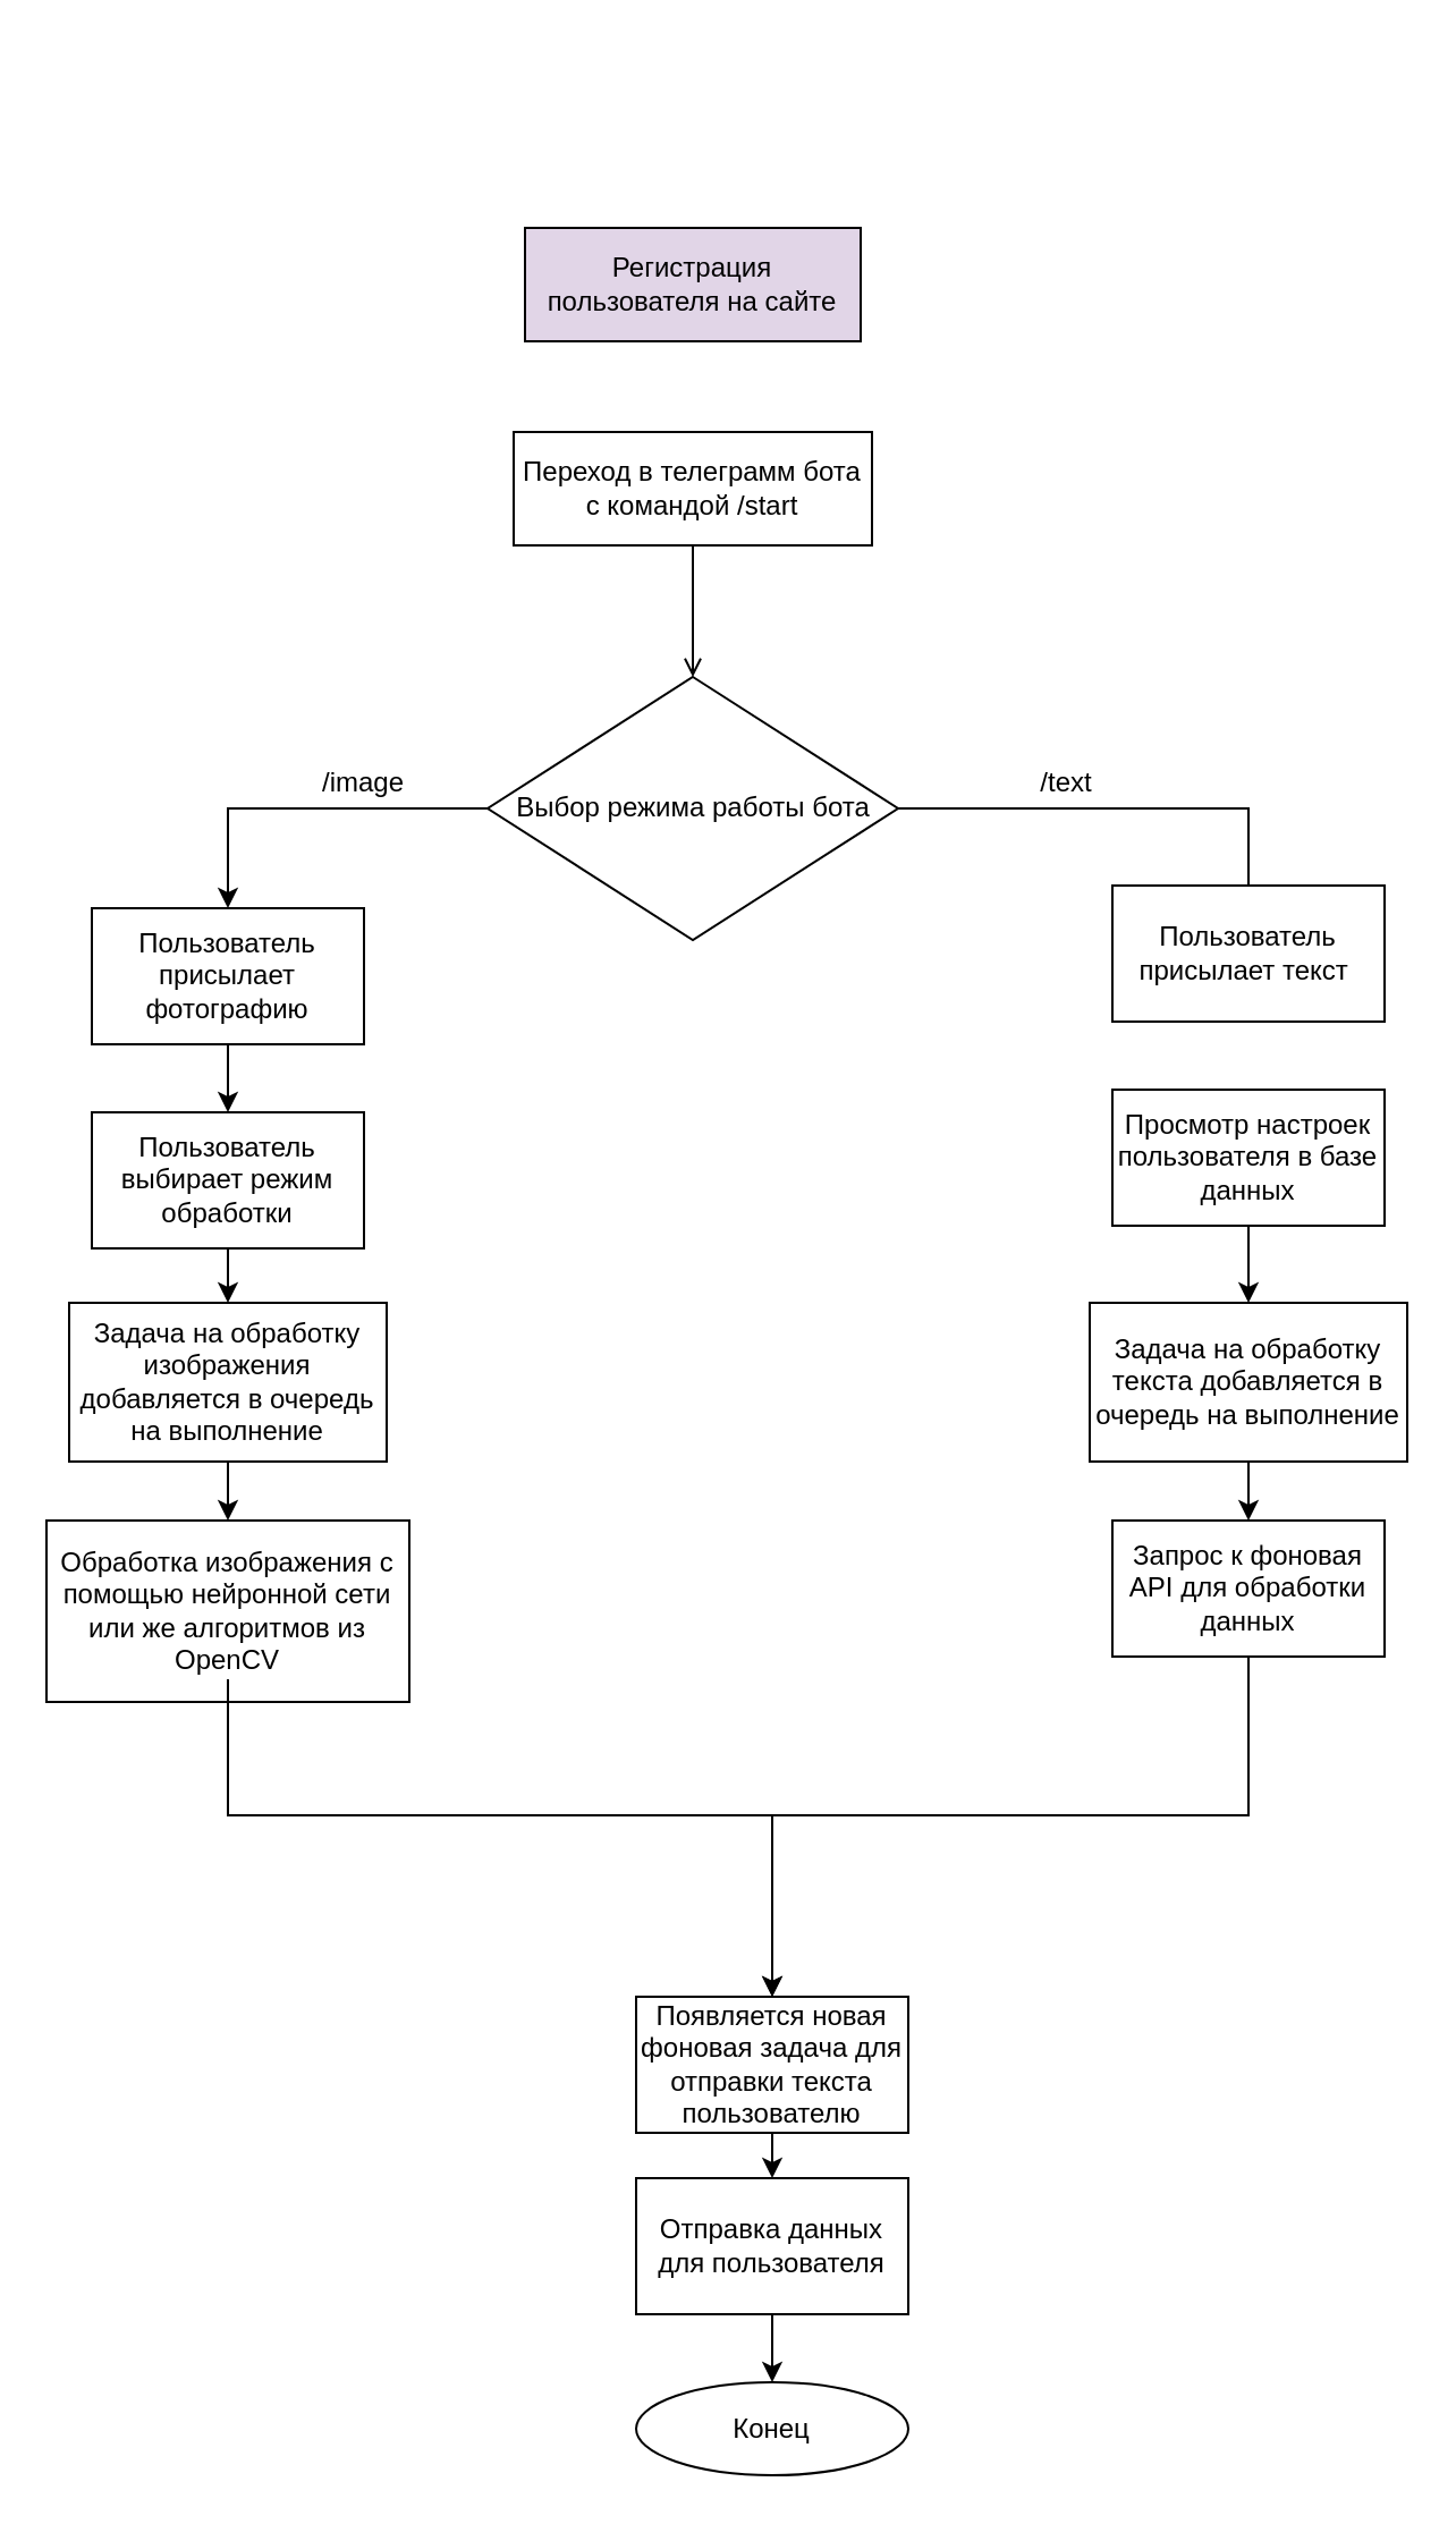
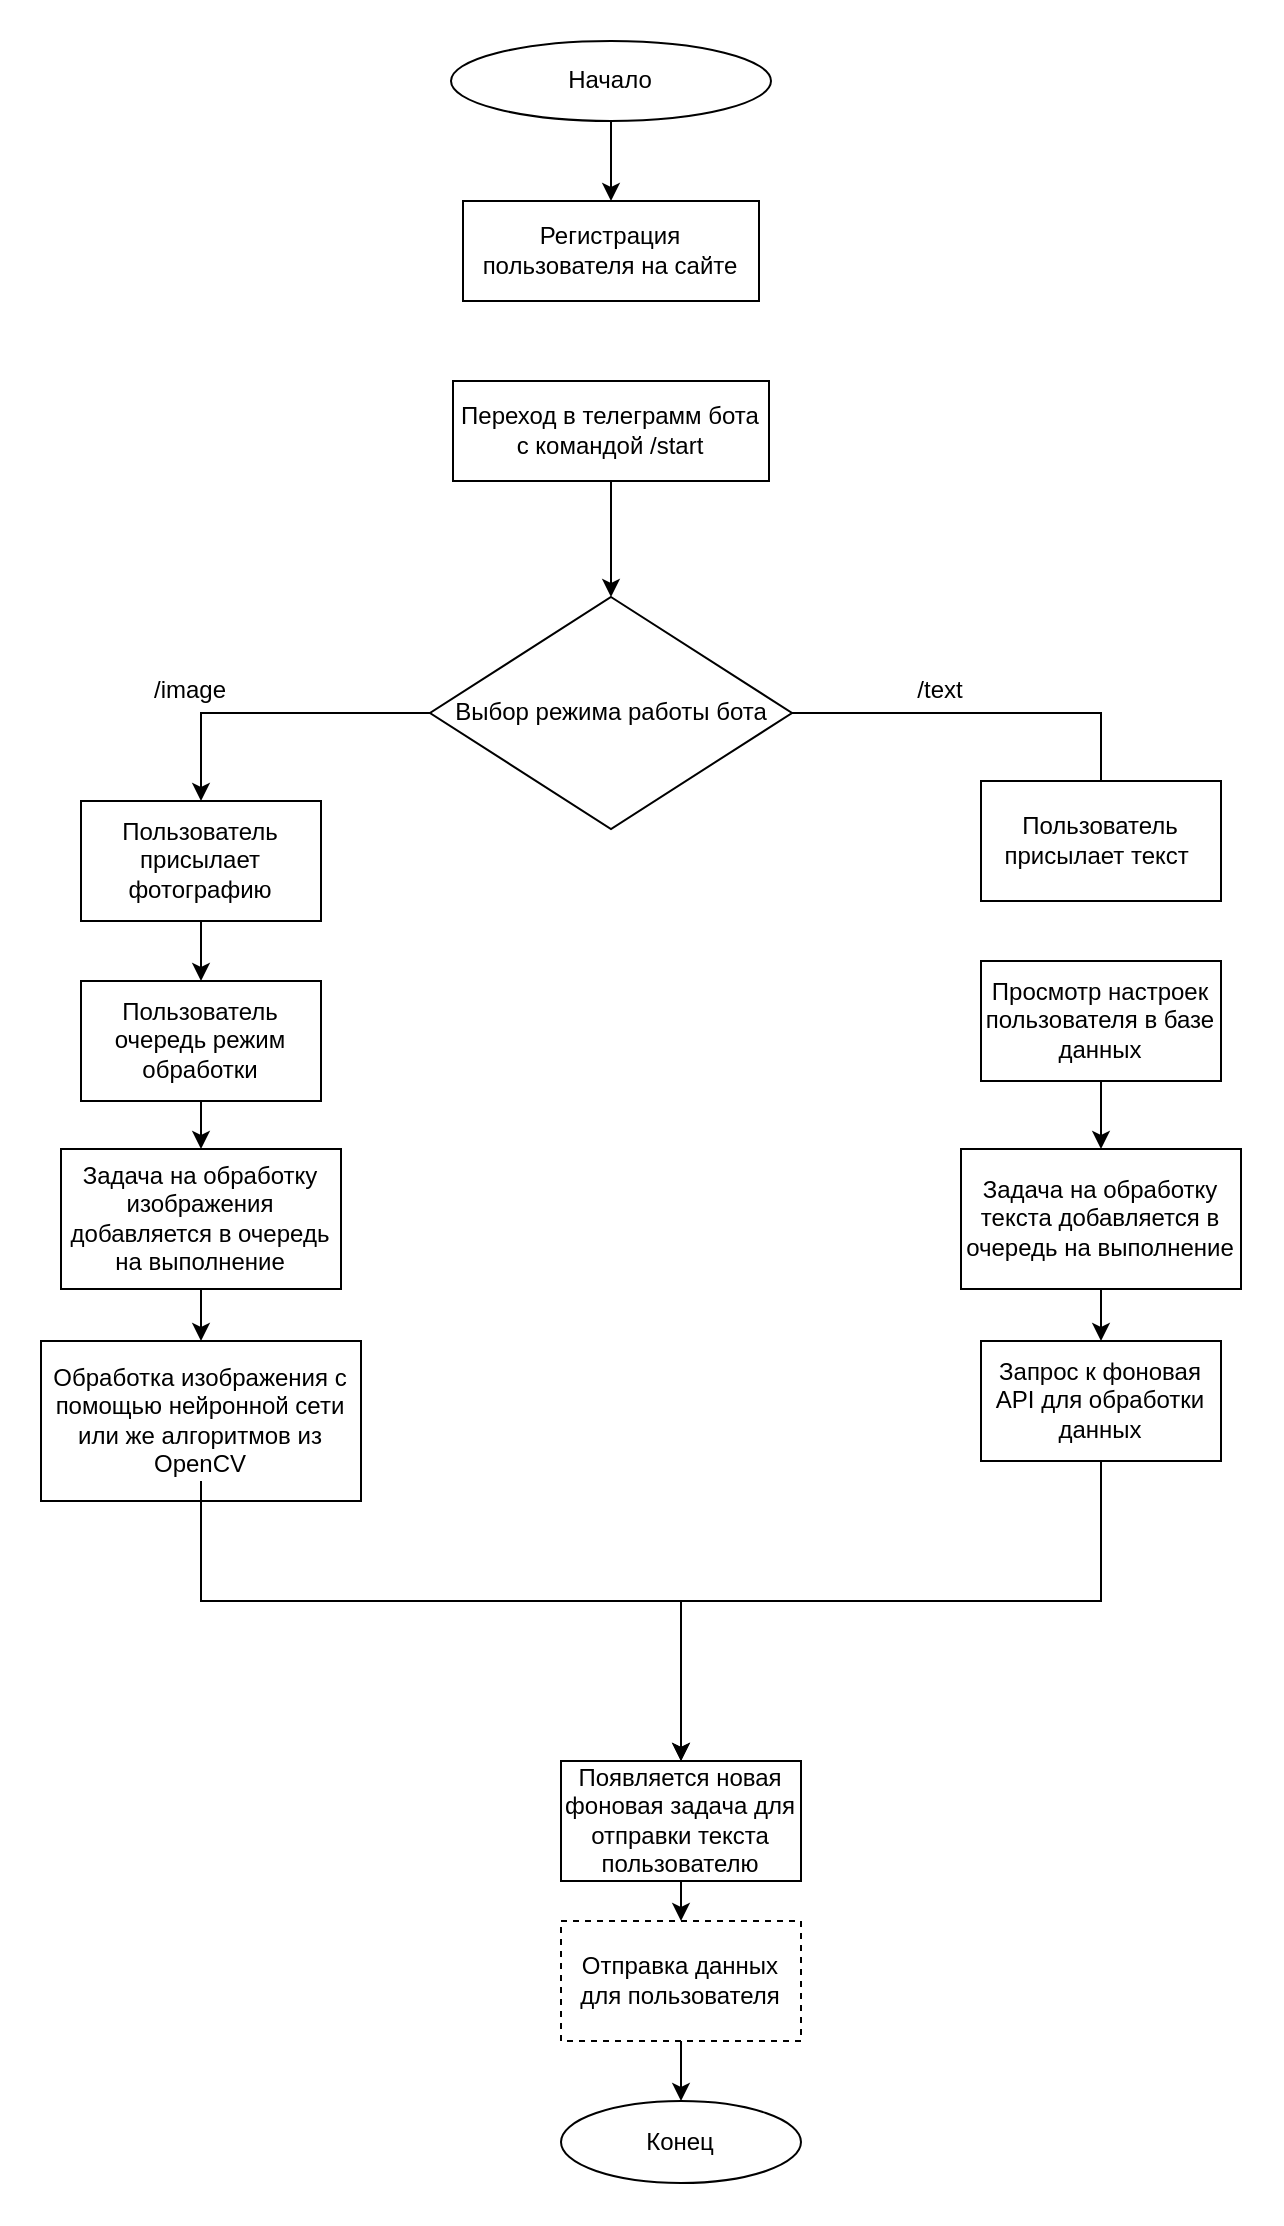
  <mxCell id="0" />
  <mxCell id="1" parent="0" />
- <mxCell id="3" value="Регистрация пользователя на сайте" style="rounded=0;whiteSpace=wrap;html=1;fillColor=#e1d5e7;" vertex="1" parent="1"><mxGeometry x="231" y="100" width="148" height="50" as="geometry" /></mxCell>
+ <mxCell id="2" value="Начало" style="ellipse;whiteSpace=wrap;html=1;" vertex="1" parent="1"><mxGeometry x="225" y="20" width="160" height="40" as="geometry" /></mxCell>
+ <mxCell id="3" value="Регистрация пользователя на сайте" style="rounded=0;whiteSpace=wrap;html=1;" vertex="1" parent="1"><mxGeometry x="231" y="100" width="148" height="50" as="geometry" /></mxCell>
+ <mxCell id="4" value="" style="endArrow=classic;html=1;rounded=0;exitX=0.5;exitY=1;exitDx=0;exitDy=0;entryX=0.5;entryY=0;entryDx=0;entryDy=0;" edge="1" parent="1" source="2" target="3"><mxGeometry width="50" height="50" relative="1" as="geometry"><mxPoint x="280" y="370" as="sourcePoint" /><mxPoint x="330" y="320" as="targetPoint" /></mxGeometry></mxCell>
  <mxCell id="5" value="Переход в телеграмм бота с командой /start" style="rounded=0;whiteSpace=wrap;html=1;" vertex="1" parent="1"><mxGeometry x="226" y="190" width="158" height="50" as="geometry" /></mxCell>
  <mxCell id="6" value="Выбор режима работы бота" style="rhombus;whiteSpace=wrap;html=1;" vertex="1" parent="1"><mxGeometry x="214.5" y="298" width="181" height="116" as="geometry" /></mxCell>
- <mxCell id="7" value="" style="endArrow=open;html=1;rounded=0;exitX=0.5;exitY=1;exitDx=0;exitDy=0;entryX=0.5;entryY=0;entryDx=0;entryDy=0;" edge="1" parent="1" source="5" target="6"><mxGeometry width="50" height="50" relative="1" as="geometry"><mxPoint x="306" y="380" as="sourcePoint" /><mxPoint x="360" y="420" as="targetPoint" /></mxGeometry></mxCell>
+ <mxCell id="7" value="" style="endArrow=classic;html=1;rounded=0;exitX=0.5;exitY=1;exitDx=0;exitDy=0;entryX=0.5;entryY=0;entryDx=0;entryDy=0;" edge="1" parent="1" source="5" target="6"><mxGeometry width="50" height="50" relative="1" as="geometry"><mxPoint x="306" y="380" as="sourcePoint" /><mxPoint x="360" y="420" as="targetPoint" /></mxGeometry></mxCell>
  <mxCell id="8" value="Пользователь присылает фотографию" style="rounded=0;whiteSpace=wrap;html=1;" vertex="1" parent="1"><mxGeometry x="40" y="400" width="120" height="60" as="geometry" /></mxCell>
  <mxCell id="9" value="" style="endArrow=classic;html=1;rounded=0;entryX=0.5;entryY=0;entryDx=0;entryDy=0;exitX=0;exitY=0.5;exitDx=0;exitDy=0;" edge="1" parent="1" source="6" target="8"><mxGeometry width="50" height="50" relative="1" as="geometry"><mxPoint x="75" y="444" as="sourcePoint" /><mxPoint x="125" y="394" as="targetPoint" /><Array as="points"><mxPoint x="100" y="356" /></Array></mxGeometry></mxCell>
- <mxCell id="10" value="/image" style="text;html=1;align=center;verticalAlign=middle;whiteSpace=wrap;rounded=0;" vertex="1" parent="1"><mxGeometry x="130" y="330" width="60" height="30" as="geometry" /></mxCell>
+ <mxCell id="10" value="/image" style="text;html=1;align=center;verticalAlign=middle;whiteSpace=wrap;rounded=0;" vertex="1" parent="1"><mxGeometry x="65" y="330" width="60" height="30" as="geometry" /></mxCell>
  <mxCell id="11" value="" style="endArrow=classic;html=1;rounded=0;exitX=1;exitY=0.5;exitDx=0;exitDy=0;entryX=0.5;entryY=0;entryDx=0;entryDy=0;" edge="1" parent="1" source="6" target="12"><mxGeometry width="50" height="50" relative="1" as="geometry"><mxPoint x="500" y="414" as="sourcePoint" /><mxPoint x="550" y="484" as="targetPoint" /><Array as="points"><mxPoint x="550" y="356" /><mxPoint x="550" y="444" /></Array></mxGeometry></mxCell>
  <mxCell id="12" value="Пользователь присылает текст&amp;nbsp;" style="rounded=0;whiteSpace=wrap;html=1;" vertex="1" parent="1"><mxGeometry x="490" y="390" width="120" height="60" as="geometry" /></mxCell>
  <mxCell id="13" value="/text" style="text;html=1;align=center;verticalAlign=middle;whiteSpace=wrap;rounded=0;" vertex="1" parent="1"><mxGeometry x="440" y="330" width="60" height="30" as="geometry" /></mxCell>
  <mxCell id="14" value="" style="endArrow=classic;html=1;rounded=0;exitX=0.5;exitY=1;exitDx=0;exitDy=0;entryX=0.5;entryY=0;entryDx=0;entryDy=0;" edge="1" parent="1" source="8" target="17"><mxGeometry width="50" height="50" relative="1" as="geometry"><mxPoint x="260" y="570" as="sourcePoint" /><mxPoint x="100" y="630" as="targetPoint" /></mxGeometry></mxCell>
  <mxCell id="15" value="" style="endArrow=classic;html=1;rounded=0;exitX=0.5;exitY=1;exitDx=0;exitDy=0;" edge="1" parent="1" source="17" target="16"><mxGeometry width="50" height="50" relative="1" as="geometry"><mxPoint x="210" y="700" as="sourcePoint" /><mxPoint x="340" y="700" as="targetPoint" /></mxGeometry></mxCell>
  <mxCell id="16" value="Задача на обработку изображения добавляется в очередь на выполнение" style="rounded=0;whiteSpace=wrap;html=1;" vertex="1" parent="1"><mxGeometry x="30" y="574" width="140" height="70" as="geometry" /></mxCell>
- <mxCell id="17" value="Пользователь выбирает режим обработки" style="rounded=0;whiteSpace=wrap;html=1;" vertex="1" parent="1"><mxGeometry x="40" y="490" width="120" height="60" as="geometry" /></mxCell>
+ <mxCell id="17" value="Пользователь очередь режим обработки" style="rounded=0;whiteSpace=wrap;html=1;" vertex="1" parent="1"><mxGeometry x="40" y="490" width="120" height="60" as="geometry" /></mxCell>
  <mxCell id="18" value="Обработка изображения с помощью нейронной сети или же алгоритмов из OpenCV" style="rounded=0;whiteSpace=wrap;html=1;" vertex="1" parent="1"><mxGeometry x="20" y="670" width="160" height="80" as="geometry" /></mxCell>
  <mxCell id="19" value="" style="endArrow=classic;html=1;rounded=0;exitX=0.5;exitY=1;exitDx=0;exitDy=0;entryX=0.5;entryY=0;entryDx=0;entryDy=0;" edge="1" parent="1" source="16" target="18"><mxGeometry width="50" height="50" relative="1" as="geometry"><mxPoint x="190" y="610" as="sourcePoint" /><mxPoint x="240" y="560" as="targetPoint" /></mxGeometry></mxCell>
  <mxCell id="20" value="Просмотр настроек пользователя в базе данных" style="rounded=0;whiteSpace=wrap;html=1;" vertex="1" parent="1"><mxGeometry x="490" y="480" width="120" height="60" as="geometry" /></mxCell>
  <mxCell id="21" value="" style="endArrow=classic;html=1;rounded=0;entryX=0.5;entryY=0;entryDx=0;entryDy=0;exitX=0.5;exitY=1;exitDx=0;exitDy=0;" edge="1" parent="1"><mxGeometry width="50" height="50" relative="1" as="geometry"><mxPoint x="100" y="740" as="sourcePoint" /><mxPoint x="340" y="880" as="targetPoint" /><Array as="points"><mxPoint x="100" y="800" /><mxPoint x="340" y="800" /></Array></mxGeometry></mxCell>
  <mxCell id="22" value="" style="endArrow=classic;html=1;rounded=0;exitX=0.5;exitY=1;exitDx=0;exitDy=0;entryX=0.5;entryY=0;entryDx=0;entryDy=0;" edge="1" parent="1" source="20" target="24"><mxGeometry width="50" height="50" relative="1" as="geometry"><mxPoint x="550" y="780" as="sourcePoint" /><mxPoint x="550" y="720" as="targetPoint" /></mxGeometry></mxCell>
  <mxCell id="23" value="Запрос к фоновая API для обработки данных" style="rounded=0;whiteSpace=wrap;html=1;" vertex="1" parent="1"><mxGeometry x="490" y="670" width="120" height="60" as="geometry" /></mxCell>
  <mxCell id="24" value="Задача на обработку текста добавляется в очередь на выполнение" style="rounded=0;whiteSpace=wrap;html=1;" vertex="1" parent="1"><mxGeometry x="480" y="574" width="140" height="70" as="geometry" /></mxCell>
  <mxCell id="25" value="" style="endArrow=classic;html=1;rounded=0;exitX=0.5;exitY=1;exitDx=0;exitDy=0;entryX=0.5;entryY=0;entryDx=0;entryDy=0;" edge="1" parent="1" source="24" target="23"><mxGeometry width="50" height="50" relative="1" as="geometry"><mxPoint x="190" y="880" as="sourcePoint" /><mxPoint x="240" y="830" as="targetPoint" /></mxGeometry></mxCell>
  <mxCell id="26" value="Появляется новая фоновая задача для отправки текста пользователю" style="rounded=0;whiteSpace=wrap;html=1;" vertex="1" parent="1"><mxGeometry x="280" y="880" width="120" height="60" as="geometry" /></mxCell>
  <mxCell id="27" value="" style="endArrow=classic;html=1;rounded=0;exitX=0.5;exitY=1;exitDx=0;exitDy=0;entryX=0.5;entryY=0;entryDx=0;entryDy=0;" edge="1" parent="1" source="23" target="26"><mxGeometry width="50" height="50" relative="1" as="geometry"><mxPoint x="190" y="720" as="sourcePoint" /><mxPoint x="240" y="670" as="targetPoint" /><Array as="points"><mxPoint x="550" y="800" /><mxPoint x="340" y="800" /></Array></mxGeometry></mxCell>
  <mxCell id="28" value="" style="endArrow=classic;html=1;rounded=0;exitX=0.5;exitY=1;exitDx=0;exitDy=0;entryX=0.5;entryY=0;entryDx=0;entryDy=0;" edge="1" parent="1" source="26" target="29"><mxGeometry width="50" height="50" relative="1" as="geometry"><mxPoint x="190" y="970" as="sourcePoint" /><mxPoint x="180" y="1000" as="targetPoint" /></mxGeometry></mxCell>
- <mxCell id="29" value="Отправка данных для пользователя" style="rounded=0;whiteSpace=wrap;html=1;" vertex="1" parent="1"><mxGeometry x="280" y="960" width="120" height="60" as="geometry" /></mxCell>
+ <mxCell id="29" value="Отправка данных для пользователя" style="rounded=0;whiteSpace=wrap;html=1;dashed=1;" vertex="1" parent="1"><mxGeometry x="280" y="960" width="120" height="60" as="geometry" /></mxCell>
  <mxCell id="30" value="" style="endArrow=classic;html=1;rounded=0;exitX=0.5;exitY=1;exitDx=0;exitDy=0;" edge="1" parent="1" source="29" target="31"><mxGeometry width="50" height="50" relative="1" as="geometry"><mxPoint x="190" y="970" as="sourcePoint" /><mxPoint x="340" y="1170" as="targetPoint" /></mxGeometry></mxCell>
  <mxCell id="31" value="Конец" style="ellipse;whiteSpace=wrap;html=1;" vertex="1" parent="1"><mxGeometry x="280" y="1050" width="120" height="41" as="geometry" /></mxCell>
